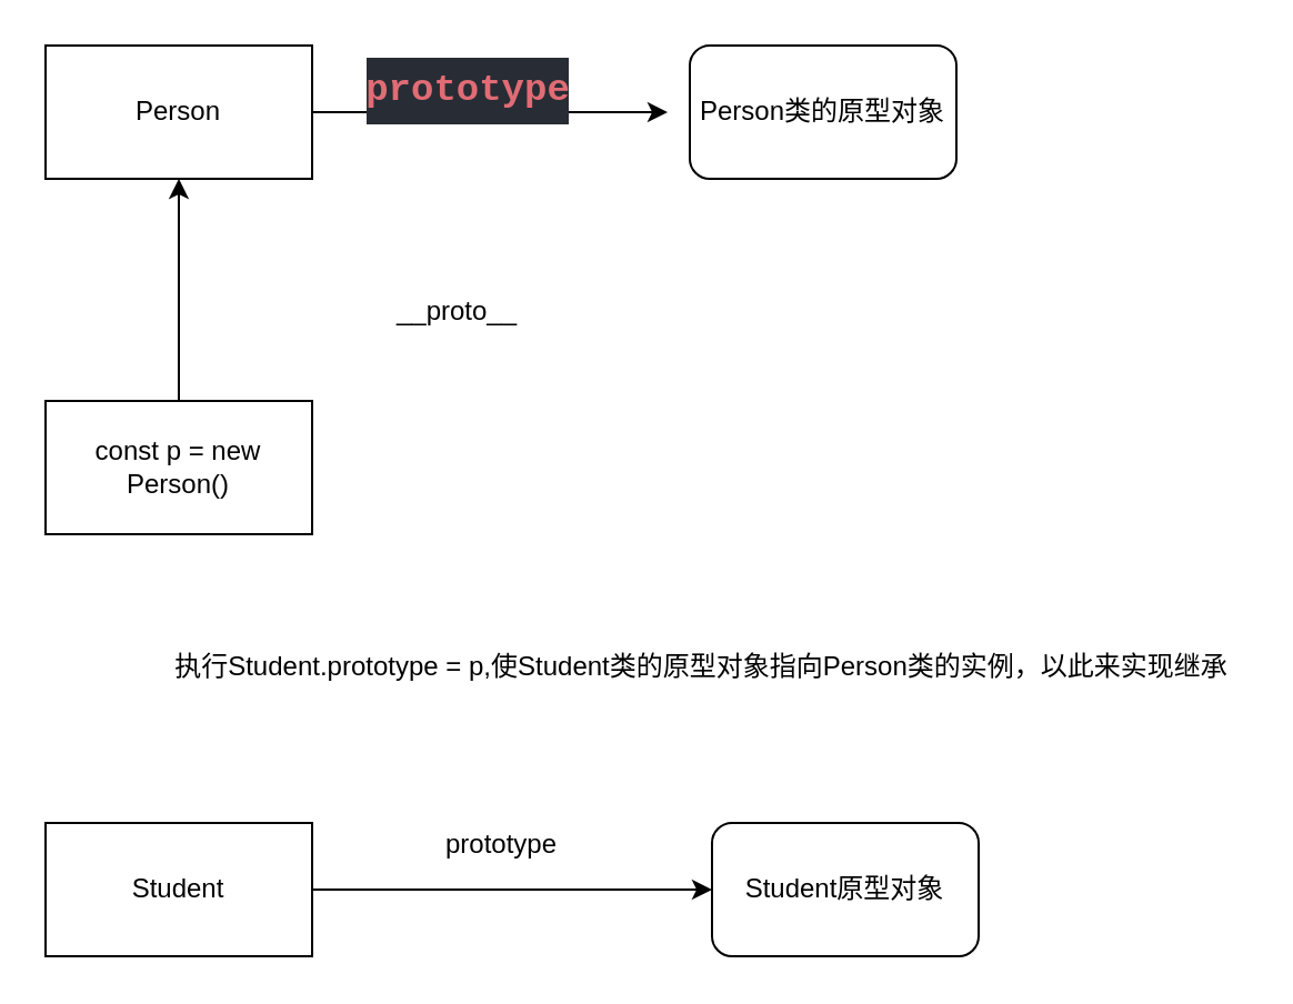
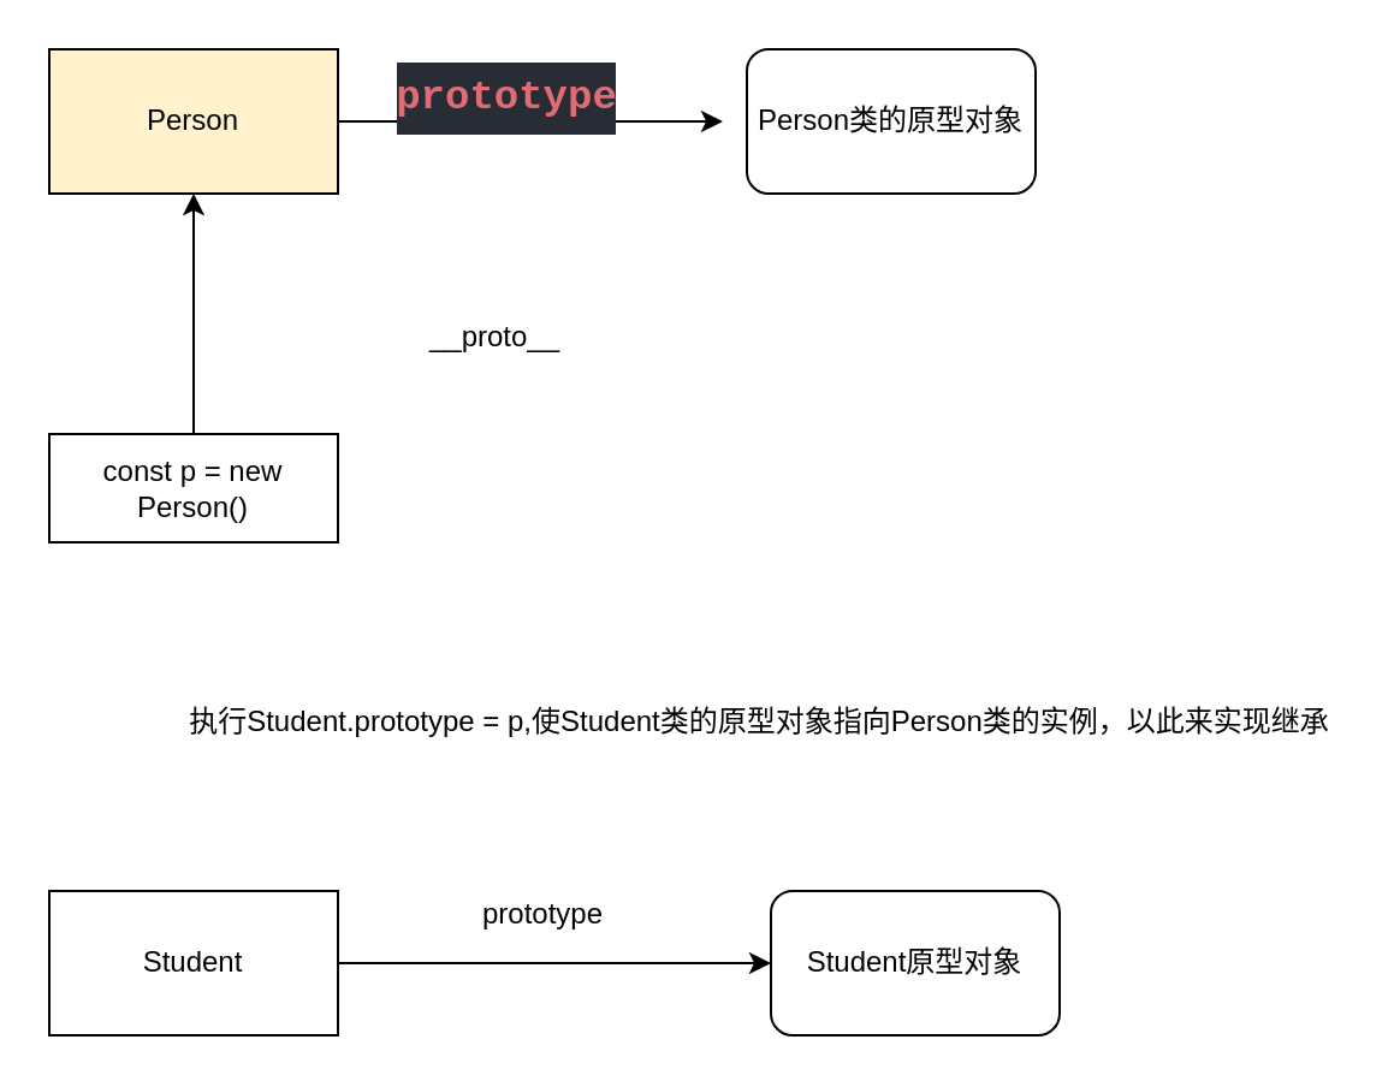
  <mxCell id="0" />
  <mxCell id="1" parent="0" />
  <mxCell id="2" style="edgeStyle=none;html=1;" edge="1" parent="1" source="3"><mxGeometry relative="1" as="geometry"><mxPoint x="300" y="50" as="targetPoint" /></mxGeometry></mxCell>
- <mxCell id="3" value="Person" style="rounded=0;whiteSpace=wrap;html=1;" vertex="1" parent="1"><mxGeometry x="20" y="20" width="120" height="60" as="geometry" /></mxCell>
+ <mxCell id="3" value="Person" style="rounded=0;whiteSpace=wrap;html=1;fillColor=#fff2cc;" vertex="1" parent="1"><mxGeometry x="20" y="20" width="120" height="60" as="geometry" /></mxCell>
  <mxCell id="4" value="Person类的原型对象" style="rounded=1;whiteSpace=wrap;html=1;" vertex="1" parent="1"><mxGeometry x="310" y="20" width="120" height="60" as="geometry" /></mxCell>
  <mxCell id="5" value="&lt;div style=&quot;color: rgb(171 , 178 , 191) ; background-color: rgb(40 , 44 , 52) ; font-family: &amp;#34;consolas&amp;#34; , &amp;#34;courier new&amp;#34; , monospace ; font-weight: 800 ; font-size: 17px ; line-height: 30px&quot;&gt;&lt;span style=&quot;color: #e06c75&quot;&gt;prototype&lt;/span&gt;&lt;/div&gt;" style="text;html=1;align=center;verticalAlign=middle;resizable=0;points=[];autosize=1;strokeColor=none;fillColor=none;" vertex="1" parent="1"><mxGeometry x="160" y="20" width="100" height="40" as="geometry" /></mxCell>
  <mxCell id="6" style="edgeStyle=none;html=1;" edge="1" parent="1" source="7" target="8"><mxGeometry relative="1" as="geometry" /></mxCell>
  <mxCell id="7" value="Student" style="rounded=0;whiteSpace=wrap;html=1;" vertex="1" parent="1"><mxGeometry x="20" y="370" width="120" height="60" as="geometry" /></mxCell>
  <mxCell id="8" value="Student原型对象" style="rounded=1;whiteSpace=wrap;html=1;" vertex="1" parent="1"><mxGeometry x="320" y="370" width="120" height="60" as="geometry" /></mxCell>
  <mxCell id="9" value="prototype" style="text;html=1;align=center;verticalAlign=middle;resizable=0;points=[];autosize=1;strokeColor=none;fillColor=none;" vertex="1" parent="1"><mxGeometry x="190" y="370" width="70" height="20" as="geometry" /></mxCell>
  <mxCell id="10" style="edgeStyle=none;html=1;" edge="1" parent="1" source="11" target="3"><mxGeometry relative="1" as="geometry" /></mxCell>
- <mxCell id="11" value="const p = new Person()" style="rounded=0;whiteSpace=wrap;html=1;" vertex="1" parent="1"><mxGeometry x="20" y="180" width="120" height="60" as="geometry" /></mxCell>
+ <mxCell id="11" value="const p = new Person()" style="rounded=0;whiteSpace=wrap;html=1;" vertex="1" parent="1"><mxGeometry x="20" y="180" width="120" height="45" as="geometry" /></mxCell>
  <mxCell id="12" value="__proto__" style="text;html=1;align=center;verticalAlign=middle;resizable=0;points=[];autosize=1;strokeColor=none;fillColor=none;" vertex="1" parent="1"><mxGeometry x="170" y="130" width="70" height="20" as="geometry" /></mxCell>
  <mxCell id="13" value="执行Student.prototype = p,使Student类的原型对象指向Person类的实例，以此来实现继承" style="text;html=1;align=center;verticalAlign=middle;resizable=0;points=[];autosize=1;strokeColor=none;fillColor=none;" vertex="1" parent="1"><mxGeometry x="70" y="290" width="490" height="20" as="geometry" /></mxCell>
